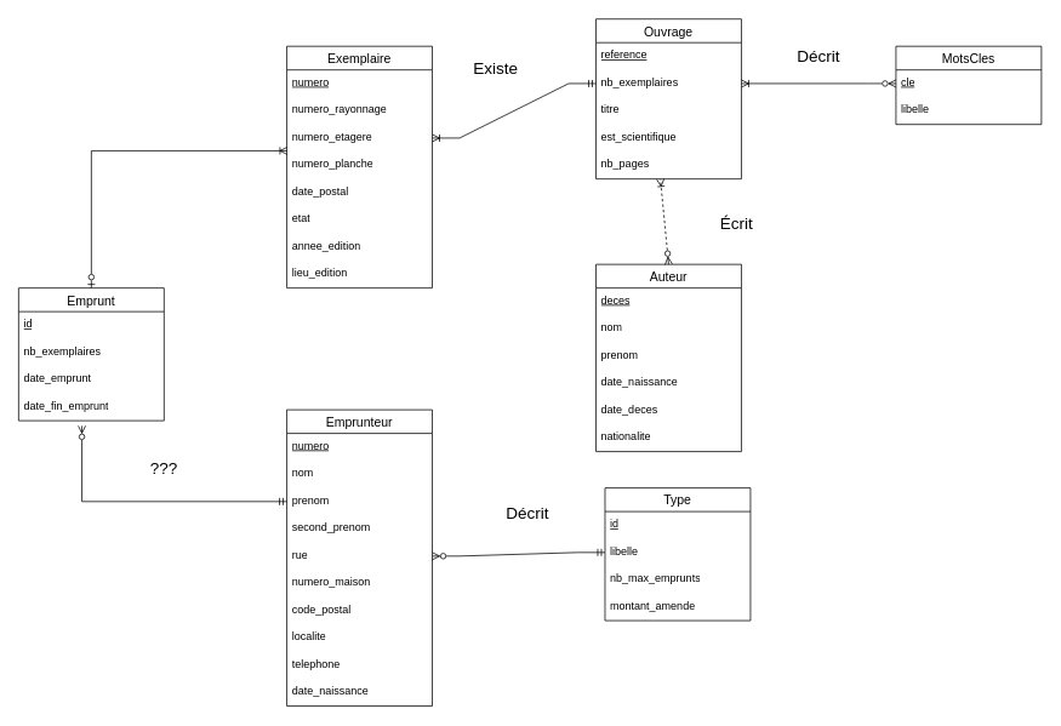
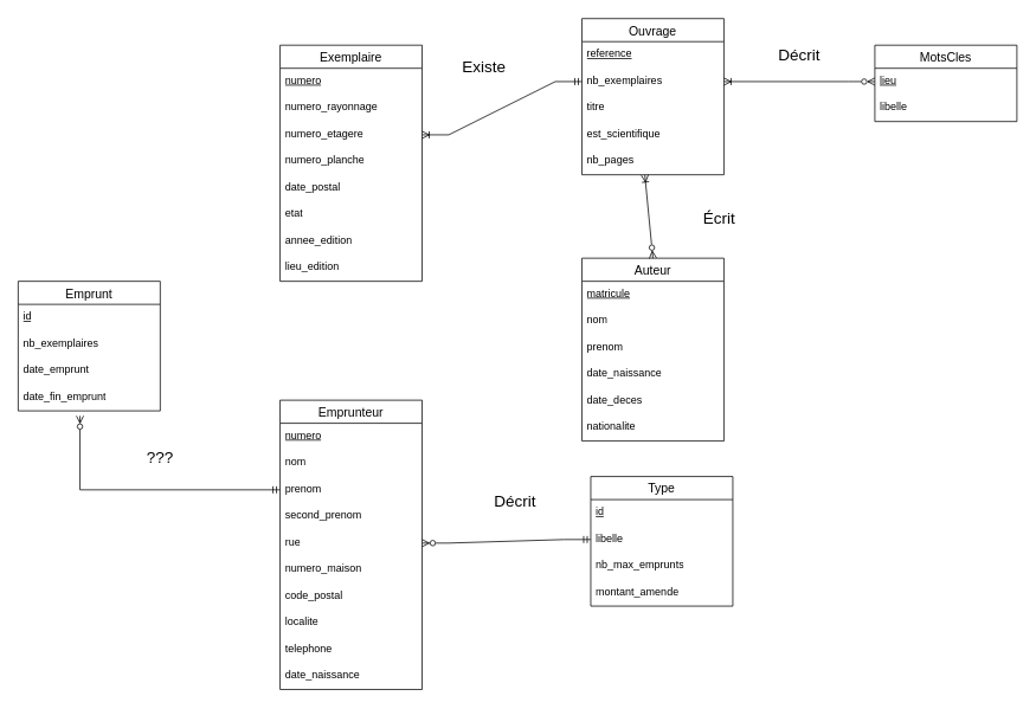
  <mxCell id="0" />
  <mxCell id="1" parent="0" />
  <mxCell id="2" value="Ouvrage" style="swimlane;fontStyle=0;childLayout=stackLayout;horizontal=1;startSize=26;horizontalStack=0;resizeParent=1;resizeParentMax=0;resizeLast=0;collapsible=1;marginBottom=0;align=center;fontSize=14;" vertex="1" parent="1"><mxGeometry x="655" y="20" width="160" height="176" as="geometry" /></mxCell>
  <mxCell id="3" value="&lt;u&gt;reference&lt;/u&gt;" style="text;strokeColor=none;fillColor=none;spacingLeft=4;spacingRight=4;overflow=hidden;rotatable=0;points=[[0,0.5],[1,0.5]];portConstraint=eastwest;fontSize=12;whiteSpace=wrap;html=1;" vertex="1" parent="2"><mxGeometry y="26" width="160" height="30" as="geometry" /></mxCell>
  <mxCell id="4" value="nb_exemplaires" style="text;strokeColor=none;fillColor=none;spacingLeft=4;spacingRight=4;overflow=hidden;rotatable=0;points=[[0,0.5],[1,0.5]];portConstraint=eastwest;fontSize=12;whiteSpace=wrap;html=1;" vertex="1" parent="2"><mxGeometry y="56" width="160" height="30" as="geometry" /></mxCell>
  <mxCell id="5" value="titre" style="text;strokeColor=none;fillColor=none;spacingLeft=4;spacingRight=4;overflow=hidden;rotatable=0;points=[[0,0.5],[1,0.5]];portConstraint=eastwest;fontSize=12;whiteSpace=wrap;html=1;" vertex="1" parent="2"><mxGeometry y="86" width="160" height="30" as="geometry" /></mxCell>
  <mxCell id="6" value="est_scientifique" style="text;strokeColor=none;fillColor=none;spacingLeft=4;spacingRight=4;overflow=hidden;rotatable=0;points=[[0,0.5],[1,0.5]];portConstraint=eastwest;fontSize=12;whiteSpace=wrap;html=1;" vertex="1" parent="2"><mxGeometry y="116" width="160" height="30" as="geometry" /></mxCell>
  <mxCell id="7" value="nb_pages" style="text;strokeColor=none;fillColor=none;spacingLeft=4;spacingRight=4;overflow=hidden;rotatable=0;points=[[0,0.5],[1,0.5]];portConstraint=eastwest;fontSize=12;whiteSpace=wrap;html=1;" vertex="1" parent="2"><mxGeometry y="146" width="160" height="30" as="geometry" /></mxCell>
  <mxCell id="8" value="MotsCles" style="swimlane;fontStyle=0;childLayout=stackLayout;horizontal=1;startSize=26;horizontalStack=0;resizeParent=1;resizeParentMax=0;resizeLast=0;collapsible=1;marginBottom=0;align=center;fontSize=14;" vertex="1" parent="1"><mxGeometry x="985" y="50" width="160" height="86" as="geometry" /></mxCell>
- <mxCell id="9" value="&lt;u&gt;cle&lt;/u&gt;" style="text;strokeColor=none;fillColor=none;spacingLeft=4;spacingRight=4;overflow=hidden;rotatable=0;points=[[0,0.5],[1,0.5]];portConstraint=eastwest;fontSize=12;whiteSpace=wrap;html=1;" vertex="1" parent="8"><mxGeometry y="26" width="160" height="30" as="geometry" /></mxCell>
+ <mxCell id="9" value="&lt;u&gt;lieu&lt;/u&gt;" style="text;strokeColor=none;fillColor=none;spacingLeft=4;spacingRight=4;overflow=hidden;rotatable=0;points=[[0,0.5],[1,0.5]];portConstraint=eastwest;fontSize=12;whiteSpace=wrap;html=1;" vertex="1" parent="8"><mxGeometry y="26" width="160" height="30" as="geometry" /></mxCell>
  <mxCell id="10" value="libelle" style="text;strokeColor=none;fillColor=none;spacingLeft=4;spacingRight=4;overflow=hidden;rotatable=0;points=[[0,0.5],[1,0.5]];portConstraint=eastwest;fontSize=12;whiteSpace=wrap;html=1;" vertex="1" parent="8"><mxGeometry y="56" width="160" height="30" as="geometry" /></mxCell>
  <mxCell id="11" value="" style="edgeStyle=entityRelationEdgeStyle;fontSize=12;html=1;endArrow=ERzeroToMany;startArrow=ERoneToMany;rounded=0;exitX=1;exitY=0.5;exitDx=0;exitDy=0;entryX=0;entryY=0.5;entryDx=0;entryDy=0;startFill=0;endFill=0;" edge="1" parent="1" source="4" target="9"><mxGeometry width="100" height="100" relative="1" as="geometry"><mxPoint x="845" y="180" as="sourcePoint" /><mxPoint x="945" y="80" as="targetPoint" /></mxGeometry></mxCell>
  <mxCell id="12" value="Auteur" style="swimlane;fontStyle=0;childLayout=stackLayout;horizontal=1;startSize=26;horizontalStack=0;resizeParent=1;resizeParentMax=0;resizeLast=0;collapsible=1;marginBottom=0;align=center;fontSize=14;" vertex="1" parent="1"><mxGeometry x="655" y="290" width="160" height="206" as="geometry" /></mxCell>
- <mxCell id="13" value="&lt;u&gt;deces&lt;/u&gt;" style="text;strokeColor=none;fillColor=none;spacingLeft=4;spacingRight=4;overflow=hidden;rotatable=0;points=[[0,0.5],[1,0.5]];portConstraint=eastwest;fontSize=12;whiteSpace=wrap;html=1;" vertex="1" parent="12"><mxGeometry y="26" width="160" height="30" as="geometry" /></mxCell>
+ <mxCell id="13" value="&lt;u&gt;matricule&lt;/u&gt;" style="text;strokeColor=none;fillColor=none;spacingLeft=4;spacingRight=4;overflow=hidden;rotatable=0;points=[[0,0.5],[1,0.5]];portConstraint=eastwest;fontSize=12;whiteSpace=wrap;html=1;" vertex="1" parent="12"><mxGeometry y="26" width="160" height="30" as="geometry" /></mxCell>
  <mxCell id="14" value="nom" style="text;strokeColor=none;fillColor=none;spacingLeft=4;spacingRight=4;overflow=hidden;rotatable=0;points=[[0,0.5],[1,0.5]];portConstraint=eastwest;fontSize=12;whiteSpace=wrap;html=1;" vertex="1" parent="12"><mxGeometry y="56" width="160" height="30" as="geometry" /></mxCell>
  <mxCell id="15" value="prenom" style="text;strokeColor=none;fillColor=none;spacingLeft=4;spacingRight=4;overflow=hidden;rotatable=0;points=[[0,0.5],[1,0.5]];portConstraint=eastwest;fontSize=12;whiteSpace=wrap;html=1;" vertex="1" parent="12"><mxGeometry y="86" width="160" height="30" as="geometry" /></mxCell>
  <mxCell id="16" value="date_naissance" style="text;strokeColor=none;fillColor=none;spacingLeft=4;spacingRight=4;overflow=hidden;rotatable=0;points=[[0,0.5],[1,0.5]];portConstraint=eastwest;fontSize=12;whiteSpace=wrap;html=1;" vertex="1" parent="12"><mxGeometry y="116" width="160" height="30" as="geometry" /></mxCell>
  <mxCell id="17" value="date_deces" style="text;strokeColor=none;fillColor=none;spacingLeft=4;spacingRight=4;overflow=hidden;rotatable=0;points=[[0,0.5],[1,0.5]];portConstraint=eastwest;fontSize=12;whiteSpace=wrap;html=1;" vertex="1" parent="12"><mxGeometry y="146" width="160" height="30" as="geometry" /></mxCell>
  <mxCell id="18" value="nationalite" style="text;strokeColor=none;fillColor=none;spacingLeft=4;spacingRight=4;overflow=hidden;rotatable=0;points=[[0,0.5],[1,0.5]];portConstraint=eastwest;fontSize=12;whiteSpace=wrap;html=1;" vertex="1" parent="12"><mxGeometry y="176" width="160" height="30" as="geometry" /></mxCell>
- <mxCell id="19" value="" style="fontSize=12;html=1;endArrow=ERoneToMany;endFill=0;rounded=0;entryX=0.443;entryY=1.007;entryDx=0;entryDy=0;entryPerimeter=0;exitX=0.5;exitY=0;exitDx=0;exitDy=0;startArrow=ERzeroToMany;startFill=0;dashed=1;" edge="1" parent="1" source="12" target="7"><mxGeometry width="100" height="100" relative="1" as="geometry"><mxPoint x="595" y="320" as="sourcePoint" /><mxPoint x="695" y="220" as="targetPoint" /></mxGeometry></mxCell>
+ <mxCell id="19" value="" style="fontSize=12;html=1;endArrow=ERoneToMany;endFill=0;rounded=0;entryX=0.443;entryY=1.007;entryDx=0;entryDy=0;entryPerimeter=0;exitX=0.5;exitY=0;exitDx=0;exitDy=0;startArrow=ERzeroToMany;startFill=0;" edge="1" parent="1" source="12" target="7"><mxGeometry width="100" height="100" relative="1" as="geometry"><mxPoint x="595" y="320" as="sourcePoint" /><mxPoint x="695" y="220" as="targetPoint" /></mxGeometry></mxCell>
  <mxCell id="20" value="Exemplaire" style="swimlane;fontStyle=0;childLayout=stackLayout;horizontal=1;startSize=26;horizontalStack=0;resizeParent=1;resizeParentMax=0;resizeLast=0;collapsible=1;marginBottom=0;align=center;fontSize=14;" vertex="1" parent="1"><mxGeometry x="315" y="50" width="160" height="266" as="geometry" /></mxCell>
  <mxCell id="21" value="&lt;u&gt;numero&lt;/u&gt;" style="text;strokeColor=none;fillColor=none;spacingLeft=4;spacingRight=4;overflow=hidden;rotatable=0;points=[[0,0.5],[1,0.5]];portConstraint=eastwest;fontSize=12;whiteSpace=wrap;html=1;" vertex="1" parent="20"><mxGeometry y="26" width="160" height="30" as="geometry" /></mxCell>
  <mxCell id="22" value="numero_rayonnage" style="text;strokeColor=none;fillColor=none;spacingLeft=4;spacingRight=4;overflow=hidden;rotatable=0;points=[[0,0.5],[1,0.5]];portConstraint=eastwest;fontSize=12;whiteSpace=wrap;html=1;" vertex="1" parent="20"><mxGeometry y="56" width="160" height="30" as="geometry" /></mxCell>
  <mxCell id="23" value="numero_etagere" style="text;strokeColor=none;fillColor=none;spacingLeft=4;spacingRight=4;overflow=hidden;rotatable=0;points=[[0,0.5],[1,0.5]];portConstraint=eastwest;fontSize=12;whiteSpace=wrap;html=1;" vertex="1" parent="20"><mxGeometry y="86" width="160" height="30" as="geometry" /></mxCell>
  <mxCell id="24" value="numero_planche" style="text;strokeColor=none;fillColor=none;spacingLeft=4;spacingRight=4;overflow=hidden;rotatable=0;points=[[0,0.5],[1,0.5]];portConstraint=eastwest;fontSize=12;whiteSpace=wrap;html=1;" vertex="1" parent="20"><mxGeometry y="116" width="160" height="30" as="geometry" /></mxCell>
  <mxCell id="25" value="date_postal" style="text;strokeColor=none;fillColor=none;spacingLeft=4;spacingRight=4;overflow=hidden;rotatable=0;points=[[0,0.5],[1,0.5]];portConstraint=eastwest;fontSize=12;whiteSpace=wrap;html=1;" vertex="1" parent="20"><mxGeometry y="146" width="160" height="30" as="geometry" /></mxCell>
  <mxCell id="26" value="etat" style="text;strokeColor=none;fillColor=none;spacingLeft=4;spacingRight=4;overflow=hidden;rotatable=0;points=[[0,0.5],[1,0.5]];portConstraint=eastwest;fontSize=12;whiteSpace=wrap;html=1;" vertex="1" parent="20"><mxGeometry y="176" width="160" height="30" as="geometry" /></mxCell>
  <mxCell id="27" value="annee_edition" style="text;strokeColor=none;fillColor=none;spacingLeft=4;spacingRight=4;overflow=hidden;rotatable=0;points=[[0,0.5],[1,0.5]];portConstraint=eastwest;fontSize=12;whiteSpace=wrap;html=1;" vertex="1" parent="20"><mxGeometry y="206" width="160" height="30" as="geometry" /></mxCell>
  <mxCell id="28" value="lieu_edition" style="text;strokeColor=none;fillColor=none;spacingLeft=4;spacingRight=4;overflow=hidden;rotatable=0;points=[[0,0.5],[1,0.5]];portConstraint=eastwest;fontSize=12;whiteSpace=wrap;html=1;" vertex="1" parent="20"><mxGeometry y="236" width="160" height="30" as="geometry" /></mxCell>
  <mxCell id="29" value="" style="edgeStyle=entityRelationEdgeStyle;fontSize=12;html=1;endArrow=ERmandOne;rounded=0;entryX=0;entryY=0.5;entryDx=0;entryDy=0;exitX=1;exitY=0.5;exitDx=0;exitDy=0;startArrow=ERoneToMany;startFill=0;endFill=0;" edge="1" parent="1" source="23" target="4"><mxGeometry width="100" height="100" relative="1" as="geometry"><mxPoint x="525" y="230" as="sourcePoint" /><mxPoint x="625" y="130" as="targetPoint" /></mxGeometry></mxCell>
  <mxCell id="30" value="Emprunteur" style="swimlane;fontStyle=0;childLayout=stackLayout;horizontal=1;startSize=26;horizontalStack=0;resizeParent=1;resizeParentMax=0;resizeLast=0;collapsible=1;marginBottom=0;align=center;fontSize=14;" vertex="1" parent="1"><mxGeometry x="315" y="450" width="160" height="326" as="geometry" /></mxCell>
  <mxCell id="31" value="&lt;u&gt;numero&lt;/u&gt;" style="text;strokeColor=none;fillColor=none;spacingLeft=4;spacingRight=4;overflow=hidden;rotatable=0;points=[[0,0.5],[1,0.5]];portConstraint=eastwest;fontSize=12;whiteSpace=wrap;html=1;" vertex="1" parent="30"><mxGeometry y="26" width="160" height="30" as="geometry" /></mxCell>
  <mxCell id="32" value="nom" style="text;strokeColor=none;fillColor=none;spacingLeft=4;spacingRight=4;overflow=hidden;rotatable=0;points=[[0,0.5],[1,0.5]];portConstraint=eastwest;fontSize=12;whiteSpace=wrap;html=1;" vertex="1" parent="30"><mxGeometry y="56" width="160" height="30" as="geometry" /></mxCell>
  <mxCell id="33" value="prenom" style="text;strokeColor=none;fillColor=none;spacingLeft=4;spacingRight=4;overflow=hidden;rotatable=0;points=[[0,0.5],[1,0.5]];portConstraint=eastwest;fontSize=12;whiteSpace=wrap;html=1;" vertex="1" parent="30"><mxGeometry y="86" width="160" height="30" as="geometry" /></mxCell>
  <mxCell id="34" value="second_prenom" style="text;strokeColor=none;fillColor=none;spacingLeft=4;spacingRight=4;overflow=hidden;rotatable=0;points=[[0,0.5],[1,0.5]];portConstraint=eastwest;fontSize=12;whiteSpace=wrap;html=1;" vertex="1" parent="30"><mxGeometry y="116" width="160" height="30" as="geometry" /></mxCell>
  <mxCell id="35" value="rue" style="text;strokeColor=none;fillColor=none;spacingLeft=4;spacingRight=4;overflow=hidden;rotatable=0;points=[[0,0.5],[1,0.5]];portConstraint=eastwest;fontSize=12;whiteSpace=wrap;html=1;" vertex="1" parent="30"><mxGeometry y="146" width="160" height="30" as="geometry" /></mxCell>
  <mxCell id="36" value="numero_maison" style="text;strokeColor=none;fillColor=none;spacingLeft=4;spacingRight=4;overflow=hidden;rotatable=0;points=[[0,0.5],[1,0.5]];portConstraint=eastwest;fontSize=12;whiteSpace=wrap;html=1;" vertex="1" parent="30"><mxGeometry y="176" width="160" height="30" as="geometry" /></mxCell>
  <mxCell id="37" value="code_postal" style="text;strokeColor=none;fillColor=none;spacingLeft=4;spacingRight=4;overflow=hidden;rotatable=0;points=[[0,0.5],[1,0.5]];portConstraint=eastwest;fontSize=12;whiteSpace=wrap;html=1;" vertex="1" parent="30"><mxGeometry y="206" width="160" height="30" as="geometry" /></mxCell>
  <mxCell id="38" value="localite" style="text;strokeColor=none;fillColor=none;spacingLeft=4;spacingRight=4;overflow=hidden;rotatable=0;points=[[0,0.5],[1,0.5]];portConstraint=eastwest;fontSize=12;whiteSpace=wrap;html=1;" vertex="1" parent="30"><mxGeometry y="236" width="160" height="30" as="geometry" /></mxCell>
  <mxCell id="39" value="telephone" style="text;strokeColor=none;fillColor=none;spacingLeft=4;spacingRight=4;overflow=hidden;rotatable=0;points=[[0,0.5],[1,0.5]];portConstraint=eastwest;fontSize=12;whiteSpace=wrap;html=1;" vertex="1" parent="30"><mxGeometry y="266" width="160" height="30" as="geometry" /></mxCell>
  <mxCell id="40" value="date_naissance" style="text;strokeColor=none;fillColor=none;spacingLeft=4;spacingRight=4;overflow=hidden;rotatable=0;points=[[0,0.5],[1,0.5]];portConstraint=eastwest;fontSize=12;whiteSpace=wrap;html=1;" vertex="1" parent="30"><mxGeometry y="296" width="160" height="30" as="geometry" /></mxCell>
  <mxCell id="41" value="Type" style="swimlane;fontStyle=0;childLayout=stackLayout;horizontal=1;startSize=26;horizontalStack=0;resizeParent=1;resizeParentMax=0;resizeLast=0;collapsible=1;marginBottom=0;align=center;fontSize=14;" vertex="1" parent="1"><mxGeometry x="665" y="536" width="160" height="146" as="geometry" /></mxCell>
  <mxCell id="42" value="&lt;u&gt;id&lt;/u&gt;" style="text;strokeColor=none;fillColor=none;spacingLeft=4;spacingRight=4;overflow=hidden;rotatable=0;points=[[0,0.5],[1,0.5]];portConstraint=eastwest;fontSize=12;whiteSpace=wrap;html=1;" vertex="1" parent="41"><mxGeometry y="26" width="160" height="30" as="geometry" /></mxCell>
  <mxCell id="43" value="libelle" style="text;strokeColor=none;fillColor=none;spacingLeft=4;spacingRight=4;overflow=hidden;rotatable=0;points=[[0,0.5],[1,0.5]];portConstraint=eastwest;fontSize=12;whiteSpace=wrap;html=1;" vertex="1" parent="41"><mxGeometry y="56" width="160" height="30" as="geometry" /></mxCell>
  <mxCell id="44" value="nb_max_emprunts" style="text;strokeColor=none;fillColor=none;spacingLeft=4;spacingRight=4;overflow=hidden;rotatable=0;points=[[0,0.5],[1,0.5]];portConstraint=eastwest;fontSize=12;whiteSpace=wrap;html=1;" vertex="1" parent="41"><mxGeometry y="86" width="160" height="30" as="geometry" /></mxCell>
  <mxCell id="45" value="montant_amende" style="text;strokeColor=none;fillColor=none;spacingLeft=4;spacingRight=4;overflow=hidden;rotatable=0;points=[[0,0.5],[1,0.5]];portConstraint=eastwest;fontSize=12;whiteSpace=wrap;html=1;" vertex="1" parent="41"><mxGeometry y="116" width="160" height="30" as="geometry" /></mxCell>
  <mxCell id="46" value="" style="edgeStyle=entityRelationEdgeStyle;fontSize=12;html=1;endArrow=ERmandOne;endFill=0;rounded=0;entryX=0;entryY=0.5;entryDx=0;entryDy=0;exitX=1;exitY=0.5;exitDx=0;exitDy=0;startArrow=ERzeroToMany;startFill=0;" edge="1" parent="1" source="35" target="43"><mxGeometry width="100" height="100" relative="1" as="geometry"><mxPoint x="525" y="680" as="sourcePoint" /><mxPoint x="625" y="580" as="targetPoint" /></mxGeometry></mxCell>
  <mxCell id="47" value="Emprunt" style="swimlane;fontStyle=0;childLayout=stackLayout;horizontal=1;startSize=26;horizontalStack=0;resizeParent=1;resizeParentMax=0;resizeLast=0;collapsible=1;marginBottom=0;align=center;fontSize=14;" vertex="1" parent="1"><mxGeometry x="20" y="316" width="160" height="146" as="geometry" /></mxCell>
  <mxCell id="48" value="&lt;u&gt;id&lt;/u&gt;" style="text;strokeColor=none;fillColor=none;spacingLeft=4;spacingRight=4;overflow=hidden;rotatable=0;points=[[0,0.5],[1,0.5]];portConstraint=eastwest;fontSize=12;whiteSpace=wrap;html=1;" vertex="1" parent="47"><mxGeometry y="26" width="160" height="30" as="geometry" /></mxCell>
  <mxCell id="49" value="nb_exemplaires" style="text;strokeColor=none;fillColor=none;spacingLeft=4;spacingRight=4;overflow=hidden;rotatable=0;points=[[0,0.5],[1,0.5]];portConstraint=eastwest;fontSize=12;whiteSpace=wrap;html=1;" vertex="1" parent="47"><mxGeometry y="56" width="160" height="30" as="geometry" /></mxCell>
  <mxCell id="50" value="date_emprunt" style="text;strokeColor=none;fillColor=none;spacingLeft=4;spacingRight=4;overflow=hidden;rotatable=0;points=[[0,0.5],[1,0.5]];portConstraint=eastwest;fontSize=12;whiteSpace=wrap;html=1;" vertex="1" parent="47"><mxGeometry y="86" width="160" height="30" as="geometry" /></mxCell>
  <mxCell id="51" value="date_fin_emprunt" style="text;strokeColor=none;fillColor=none;spacingLeft=4;spacingRight=4;overflow=hidden;rotatable=0;points=[[0,0.5],[1,0.5]];portConstraint=eastwest;fontSize=12;whiteSpace=wrap;html=1;" vertex="1" parent="47"><mxGeometry y="116" width="160" height="30" as="geometry" /></mxCell>
  <mxCell id="52" value="" style="edgeStyle=orthogonalEdgeStyle;fontSize=12;html=1;endArrow=ERmandOne;rounded=0;entryX=0;entryY=0.5;entryDx=0;entryDy=0;startArrow=ERzeroToMany;startFill=0;endFill=0;exitX=0.435;exitY=1.189;exitDx=0;exitDy=0;exitPerimeter=0;" edge="1" parent="1" source="51" target="33"><mxGeometry width="100" height="100" relative="1" as="geometry"><mxPoint x="99" y="510" as="sourcePoint" /><mxPoint x="185" y="530" as="targetPoint" /><Array as="points"><mxPoint x="90" y="551" /></Array></mxGeometry></mxCell>
- <mxCell id="53" value="" style="edgeStyle=orthogonalEdgeStyle;fontSize=12;html=1;endArrow=ERoneToMany;rounded=0;entryX=0.003;entryY=0.967;entryDx=0;entryDy=0;entryPerimeter=0;exitX=0.5;exitY=0;exitDx=0;exitDy=0;startArrow=ERzeroToOne;startFill=0;endFill=0;" edge="1" parent="1" source="47" target="23"><mxGeometry width="100" height="100" relative="1" as="geometry"><mxPoint x="145" y="270" as="sourcePoint" /><mxPoint x="245" y="170" as="targetPoint" /><Array as="points"><mxPoint x="100" y="165" /></Array></mxGeometry></mxCell>
  <mxCell id="54" value="Décrit" style="text;html=1;strokeColor=none;fillColor=none;align=center;verticalAlign=middle;whiteSpace=wrap;rounded=0;fontSize=18;" vertex="1" parent="1"><mxGeometry x="855" y="47" width="90" height="30" as="geometry" /></mxCell>
  <mxCell id="55" value="Écrit" style="text;html=1;strokeColor=none;fillColor=none;align=center;verticalAlign=middle;whiteSpace=wrap;rounded=0;fontSize=18;" vertex="1" parent="1"><mxGeometry x="765" y="230" width="90" height="30" as="geometry" /></mxCell>
  <mxCell id="56" value="Existe" style="text;html=1;strokeColor=none;fillColor=none;align=center;verticalAlign=middle;whiteSpace=wrap;rounded=0;fontSize=18;" vertex="1" parent="1"><mxGeometry x="465" y="60" width="160" height="30" as="geometry" /></mxCell>
  <mxCell id="57" value="???" style="text;html=1;strokeColor=none;fillColor=none;align=center;verticalAlign=middle;whiteSpace=wrap;rounded=0;fontSize=18;" vertex="1" parent="1"><mxGeometry x="135" y="500" width="90" height="30" as="geometry" /></mxCell>
  <mxCell id="58" value="Décrit" style="text;html=1;strokeColor=none;fillColor=none;align=center;verticalAlign=middle;whiteSpace=wrap;rounded=0;fontSize=18;" vertex="1" parent="1"><mxGeometry x="535" y="550" width="90" height="30" as="geometry" /></mxCell>
